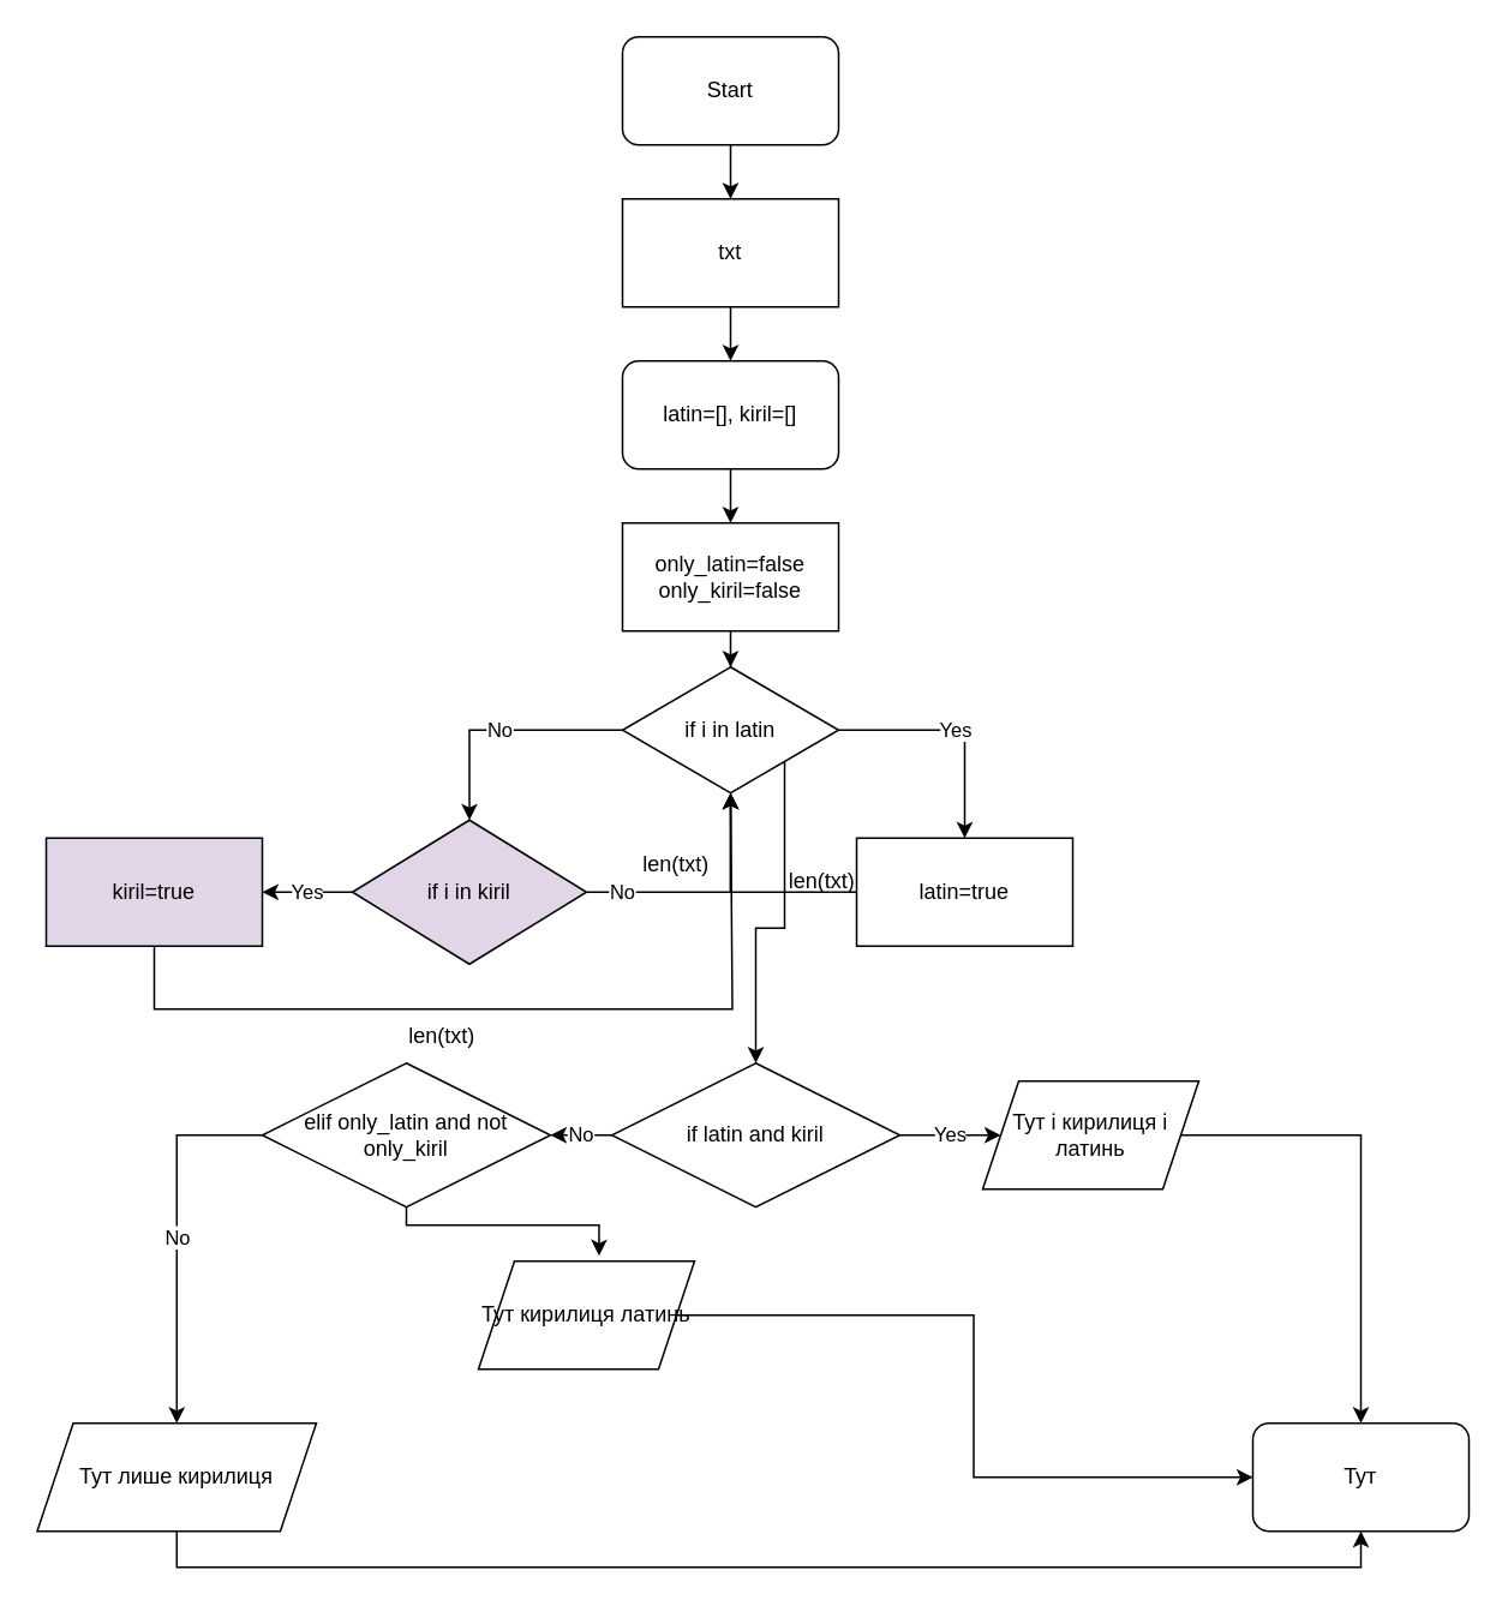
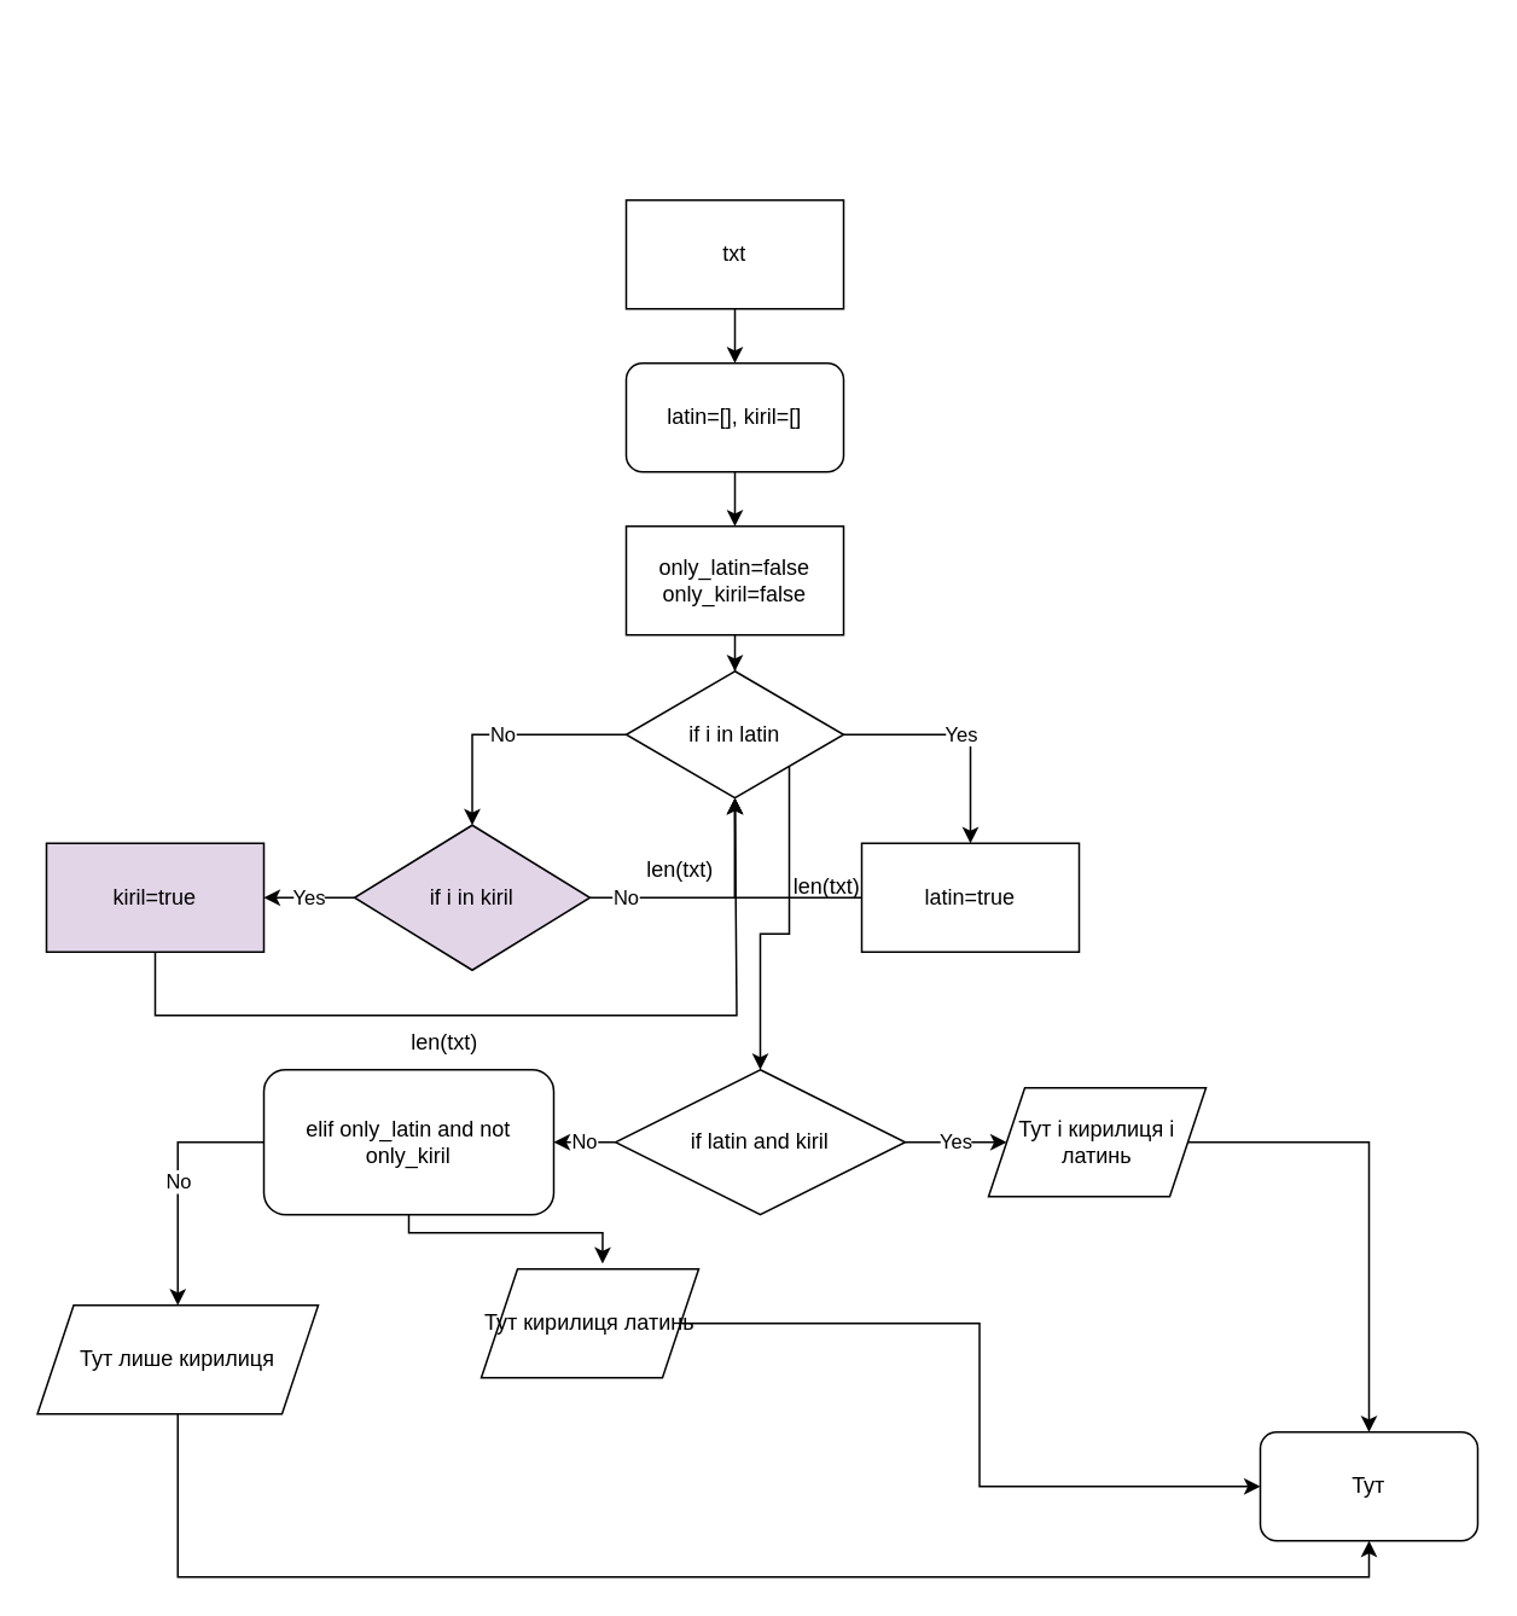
  <mxCell id="0" />
  <mxCell id="1" parent="0" />
- <mxCell id="2" style="edgeStyle=orthogonalEdgeStyle;rounded=0;orthogonalLoop=1;jettySize=auto;html=1;entryX=0.5;entryY=0;entryDx=0;entryDy=0;" edge="1" parent="1" source="3" target="5"><mxGeometry relative="1" as="geometry" /></mxCell>
- <mxCell id="3" value="Start" style="rounded=1;whiteSpace=wrap;html=1;" vertex="1" parent="1"><mxGeometry x="345" y="20" width="120" height="60" as="geometry" /></mxCell>
  <mxCell id="4" style="edgeStyle=orthogonalEdgeStyle;rounded=0;orthogonalLoop=1;jettySize=auto;html=1;entryX=0.5;entryY=0;entryDx=0;entryDy=0;" edge="1" parent="1" source="5" target="7"><mxGeometry relative="1" as="geometry" /></mxCell>
  <mxCell id="5" value="txt" style="rounded=0;whiteSpace=wrap;html=1;" vertex="1" parent="1"><mxGeometry x="345" y="110" width="120" height="60" as="geometry" /></mxCell>
  <mxCell id="6" style="edgeStyle=orthogonalEdgeStyle;rounded=0;orthogonalLoop=1;jettySize=auto;html=1;entryX=0.5;entryY=0;entryDx=0;entryDy=0;" edge="1" parent="1" source="7" target="9"><mxGeometry relative="1" as="geometry" /></mxCell>
  <mxCell id="7" value="latin=[], kiril=[]" style="whiteSpace=wrap;html=1;rounded=1;" vertex="1" parent="1"><mxGeometry x="345" y="200" width="120" height="60" as="geometry" /></mxCell>
  <mxCell id="8" style="edgeStyle=orthogonalEdgeStyle;rounded=0;orthogonalLoop=1;jettySize=auto;html=1;entryX=0.5;entryY=0;entryDx=0;entryDy=0;" edge="1" parent="1" source="9" target="13"><mxGeometry relative="1" as="geometry" /></mxCell>
  <mxCell id="9" value="only_latin=false&lt;div&gt;only_kiril=false&lt;/div&gt;" style="rounded=0;whiteSpace=wrap;html=1;" vertex="1" parent="1"><mxGeometry x="345" y="290" width="120" height="60" as="geometry" /></mxCell>
  <mxCell id="10" value="Yes" style="edgeStyle=orthogonalEdgeStyle;rounded=0;orthogonalLoop=1;jettySize=auto;html=1;entryX=0.5;entryY=0;entryDx=0;entryDy=0;" edge="1" parent="1" source="13" target="15"><mxGeometry relative="1" as="geometry" /></mxCell>
  <mxCell id="11" value="No" style="edgeStyle=orthogonalEdgeStyle;rounded=0;orthogonalLoop=1;jettySize=auto;html=1;" edge="1" parent="1" source="13" target="18"><mxGeometry relative="1" as="geometry"><mxPoint x="285" y="405" as="targetPoint" /></mxGeometry></mxCell>
  <mxCell id="12" style="edgeStyle=orthogonalEdgeStyle;rounded=0;orthogonalLoop=1;jettySize=auto;html=1;exitX=1;exitY=1;exitDx=0;exitDy=0;" edge="1" parent="1" source="13" target="26"><mxGeometry relative="1" as="geometry"><mxPoint x="435" y="610" as="targetPoint" /></mxGeometry></mxCell>
  <mxCell id="13" value="if i in latin" style="rhombus;whiteSpace=wrap;html=1;" vertex="1" parent="1"><mxGeometry x="345" y="370" width="120" height="70" as="geometry" /></mxCell>
  <mxCell id="14" style="edgeStyle=orthogonalEdgeStyle;rounded=0;orthogonalLoop=1;jettySize=auto;html=1;entryX=0.5;entryY=1;entryDx=0;entryDy=0;" edge="1" parent="1" source="15" target="13"><mxGeometry relative="1" as="geometry" /></mxCell>
  <mxCell id="15" value="latin=true" style="whiteSpace=wrap;html=1;" vertex="1" parent="1"><mxGeometry x="475" y="465" width="120" height="60" as="geometry" /></mxCell>
  <mxCell id="16" value="Yes" style="edgeStyle=orthogonalEdgeStyle;rounded=0;orthogonalLoop=1;jettySize=auto;html=1;" edge="1" parent="1" source="18" target="20"><mxGeometry relative="1" as="geometry" /></mxCell>
  <mxCell id="17" value="No" style="edgeStyle=orthogonalEdgeStyle;rounded=0;orthogonalLoop=1;jettySize=auto;html=1;entryX=0.5;entryY=1;entryDx=0;entryDy=0;" edge="1" parent="1" source="18" target="13"><mxGeometry x="-0.704" relative="1" as="geometry"><mxPoint as="offset" /></mxGeometry></mxCell>
  <mxCell id="18" value="if i in kiril" style="rhombus;whiteSpace=wrap;html=1;fillColor=#e1d5e7;" vertex="1" parent="1"><mxGeometry x="195" y="455" width="130" height="80" as="geometry" /></mxCell>
  <mxCell id="19" style="edgeStyle=orthogonalEdgeStyle;rounded=0;orthogonalLoop=1;jettySize=auto;html=1;" edge="1" parent="1" source="20"><mxGeometry relative="1" as="geometry"><mxPoint x="405" y="440" as="targetPoint" /><Array as="points"><mxPoint x="85" y="560" /><mxPoint x="406" y="560" /></Array></mxGeometry></mxCell>
  <mxCell id="20" value="kiril=true" style="whiteSpace=wrap;html=1;fillColor=#e1d5e7;" vertex="1" parent="1"><mxGeometry x="25" y="465" width="120" height="60" as="geometry" /></mxCell>
  <mxCell id="21" value="len(txt)" style="text;html=1;align=center;verticalAlign=middle;whiteSpace=wrap;rounded=0;" vertex="1" parent="1"><mxGeometry x="426" y="474" width="60" height="30" as="geometry" /></mxCell>
  <mxCell id="22" value="len(txt)" style="text;html=1;align=center;verticalAlign=middle;whiteSpace=wrap;rounded=0;" vertex="1" parent="1"><mxGeometry x="215" y="560" width="60" height="30" as="geometry" /></mxCell>
  <mxCell id="23" value="len(txt)" style="text;html=1;align=center;verticalAlign=middle;whiteSpace=wrap;rounded=0;" vertex="1" parent="1"><mxGeometry x="345" y="465" width="60" height="30" as="geometry" /></mxCell>
  <mxCell id="24" value="Yes" style="edgeStyle=orthogonalEdgeStyle;rounded=0;orthogonalLoop=1;jettySize=auto;html=1;" edge="1" parent="1" source="26" target="28"><mxGeometry relative="1" as="geometry"><mxPoint x="595" y="630" as="targetPoint" /></mxGeometry></mxCell>
  <mxCell id="25" value="No" style="edgeStyle=orthogonalEdgeStyle;rounded=0;orthogonalLoop=1;jettySize=auto;html=1;" edge="1" parent="1" source="26" target="31"><mxGeometry relative="1" as="geometry"><mxPoint x="215" y="630" as="targetPoint" /></mxGeometry></mxCell>
  <mxCell id="26" value="if latin and kiril" style="rhombus;whiteSpace=wrap;html=1;" vertex="1" parent="1"><mxGeometry x="339" y="590" width="160" height="80" as="geometry" /></mxCell>
  <mxCell id="27" value="" style="edgeStyle=orthogonalEdgeStyle;rounded=0;orthogonalLoop=1;jettySize=auto;html=1;" edge="1" parent="1" source="28" target="32"><mxGeometry relative="1" as="geometry" /></mxCell>
  <mxCell id="28" value="Тут і кирилиця і латинь" style="shape=parallelogram;perimeter=parallelogramPerimeter;whiteSpace=wrap;html=1;fixedSize=1;" vertex="1" parent="1"><mxGeometry x="545" y="600" width="120" height="60" as="geometry" /></mxCell>
  <mxCell id="29" value="No" style="edgeStyle=orthogonalEdgeStyle;rounded=0;orthogonalLoop=1;jettySize=auto;html=1;exitX=0;exitY=0.5;exitDx=0;exitDy=0;" edge="1" parent="1" source="31" target="36"><mxGeometry relative="1" as="geometry"><mxPoint x="80" y="720" as="targetPoint" /></mxGeometry></mxCell>
  <mxCell id="30" style="edgeStyle=orthogonalEdgeStyle;rounded=0;orthogonalLoop=1;jettySize=auto;html=1;entryX=0.558;entryY=-0.05;entryDx=0;entryDy=0;entryPerimeter=0;" edge="1" parent="1" source="31" target="34"><mxGeometry relative="1" as="geometry"><mxPoint x="305" y="710" as="targetPoint" /><Array as="points"><mxPoint x="225" y="680" /><mxPoint x="332" y="680" /></Array></mxGeometry></mxCell>
- <mxCell id="31" value="elif only_latin and not only_kiril" style="rhombus;whiteSpace=wrap;html=1;" vertex="1" parent="1"><mxGeometry x="145" y="590" width="160" height="80" as="geometry" /></mxCell>
+ <mxCell id="31" value="elif only_latin and not only_kiril" style="whiteSpace=wrap;html=1;rounded=1;" vertex="1" parent="1"><mxGeometry x="145" y="590" width="160" height="80" as="geometry" /></mxCell>
  <mxCell id="32" value="Тут" style="rounded=1;whiteSpace=wrap;html=1;" vertex="1" parent="1"><mxGeometry x="695" y="790" width="120" height="60" as="geometry" /></mxCell>
  <mxCell id="33" style="edgeStyle=orthogonalEdgeStyle;rounded=0;orthogonalLoop=1;jettySize=auto;html=1;entryX=0;entryY=0.5;entryDx=0;entryDy=0;" edge="1" parent="1" source="34" target="32"><mxGeometry relative="1" as="geometry" /></mxCell>
  <mxCell id="34" value="Тут кирилиця латинь" style="shape=parallelogram;perimeter=parallelogramPerimeter;whiteSpace=wrap;html=1;fixedSize=1;" vertex="1" parent="1"><mxGeometry x="265" y="700" width="120" height="60" as="geometry" /></mxCell>
  <mxCell id="35" style="edgeStyle=orthogonalEdgeStyle;rounded=0;orthogonalLoop=1;jettySize=auto;html=1;entryX=0.5;entryY=1;entryDx=0;entryDy=0;" edge="1" parent="1" source="36" target="32"><mxGeometry relative="1" as="geometry"><Array as="points"><mxPoint x="98" y="870" /><mxPoint x="755" y="870" /></Array></mxGeometry></mxCell>
- <mxCell id="36" value="Тут лише кирилиця" style="shape=parallelogram;perimeter=parallelogramPerimeter;whiteSpace=wrap;html=1;fixedSize=1;" vertex="1" parent="1"><mxGeometry x="20" y="790" width="155" height="60" as="geometry" /></mxCell>
+ <mxCell id="36" value="Тут лише кирилиця" style="shape=parallelogram;perimeter=parallelogramPerimeter;whiteSpace=wrap;html=1;fixedSize=1;" vertex="1" parent="1"><mxGeometry x="20" y="720" width="155" height="60" as="geometry" /></mxCell>
